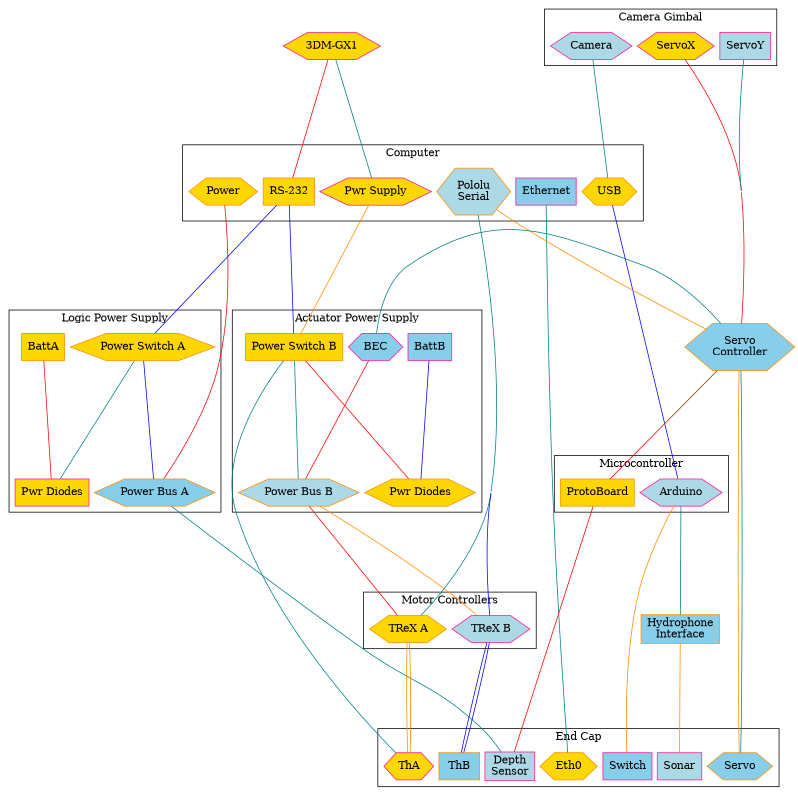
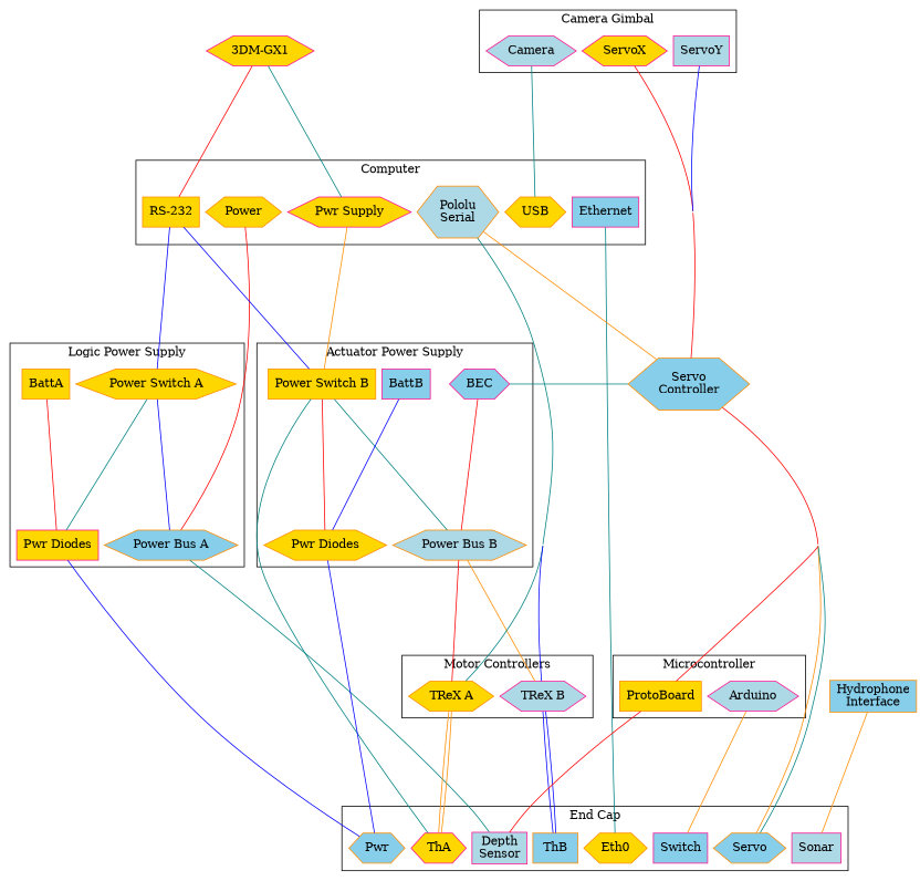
  graph {
    concentrate=true
    nodesep=0.1
    rankdir=TB
    ranksep=2
    node [color=darkorange fillcolor=gold shape=hexagon style=filled]
    edge [color=blue]
    n1 [color=deeppink label=ThA]
    n2 [fillcolor=skyblue label=ThB shape=box]
    n3 [label=Eth0]
    n4 [color=deeppink fillcolor=lightblue label="Depth\nSensor" shape=box]
+   n5 [fillcolor=skyblue label=Pwr]
    n6 [fillcolor=skyblue label=Servo]
    n7 [color=deeppink fillcolor=lightblue label=Sonar shape=box]
    n8 [color=deeppink fillcolor=skyblue label=Switch shape=box]
    n9 [label="Power Switch A"]
    n10 [fillcolor=skyblue label="Power Bus A"]
    n11 [color=deeppink label="Pwr Diodes" shape=box]
    BattA [shape=box]
    n13 [label="Power Switch B" shape=box]
    n14 [fillcolor=lightblue label="Power Bus B"]
    n15 [label="Pwr Diodes"]
    BattB [color=deeppink fillcolor=skyblue shape=box]
    BEC [color=deeppink fillcolor=skyblue]
    n18 [label="TReX A"]
    n19 [color=deeppink fillcolor=lightblue label="TReX B"]
    n20 [label=Power]
    n21 [label="RS-232" shape=box]
    n22 [color=deeppink label="Pwr Supply"]
    n23 [label=USB]
    n24 [color=deeppink fillcolor=skyblue label=Ethernet shape=box]
    n25 [fillcolor=lightblue label="Pololu\nSerial"]
    Camera [color=deeppink fillcolor=lightblue]
    ServoX [color=deeppink]
    ServoY [color=deeppink fillcolor=lightblue shape=box]
    Arduino [color=deeppink fillcolor=lightblue]
    n30 [label=ProtoBoard shape=box]
    n31 [fillcolor=skyblue label="Servo\nController"]
    n32 [fillcolor=skyblue label="Hydrophone\nInterface" shape=box]
    n33 [color=deeppink label="3DM-GX1"]
    subgraph cluster_1 {
      label="End Cap"
      n1
      n2
      n3
      n4
+     n5
      n6
      n7
      n8
    }
    subgraph cluster_2 {
      label="Logic Power Supply"
      n9
      n10
      n11
      BattA
    }
    subgraph cluster_3 {
      label="Actuator Power Supply"
      n13
      n14
      n15
      BattB
      BEC
    }
    subgraph cluster_4 {
      label="Motor Controllers"
      n18
      n19
    }
    subgraph cluster_5 {
      label=Computer
      n20
      n21
      n22
      n23
      n24
      n25
    }
    subgraph cluster_6 {
      label="Camera Gimbal"
      Camera
      ServoX
      ServoY
    }
    subgraph cluster_7 {
      label=Microcontroller
      Arduino
      n30
    }
    n9 -- n10
    n9 -- n11 [color=teal]
    n10 -- n4 [color=teal]
+   n11 -- n5
    BattA -- n11 [color=red]
    n13 -- n1 [color=teal]
    n13 -- n14 [color=teal]
    n13 -- n15 [color=red]
    n14 -- n18 [color=red]
    n14 -- n19 [color=darkorange]
+   n15 -- n5
    BattB -- n15
    BEC -- n14 [color=red]
    n18 -- n1 [color=darkorange]
    n18 -- n1 [color=darkorange]
    n19 -- n2
    n19 -- n2
    n20 -- n10 [color=red]
    n21 -- n9
    n21 -- n13
    n22 -- n13 [color=darkorange]
-   n23 -- Arduino
    n24 -- n3 [color=teal]
    n25 -- n18 [color=teal]
    n25 -- n19
    n25 -- n31 [color=darkorange]
    Camera -- n23 [color=teal]
    ServoX -- n31 [color=red]
-   ServoY -- n31 [color=teal]
+   ServoY -- n31
    Arduino -- n8 [color=darkorange]
-   Arduino -- n32 [color=teal]
    n30 -- n4 [color=red]
    n31 -- n6 [color=darkorange]
    n31 -- n6 [color=teal]
    n31 -- BEC [color=teal]
    n31 -- n30 [color=red]
    n32 -- n7 [color=darkorange]
    n33 -- n21 [color=red]
    n33 -- n22 [color=teal]
  }
